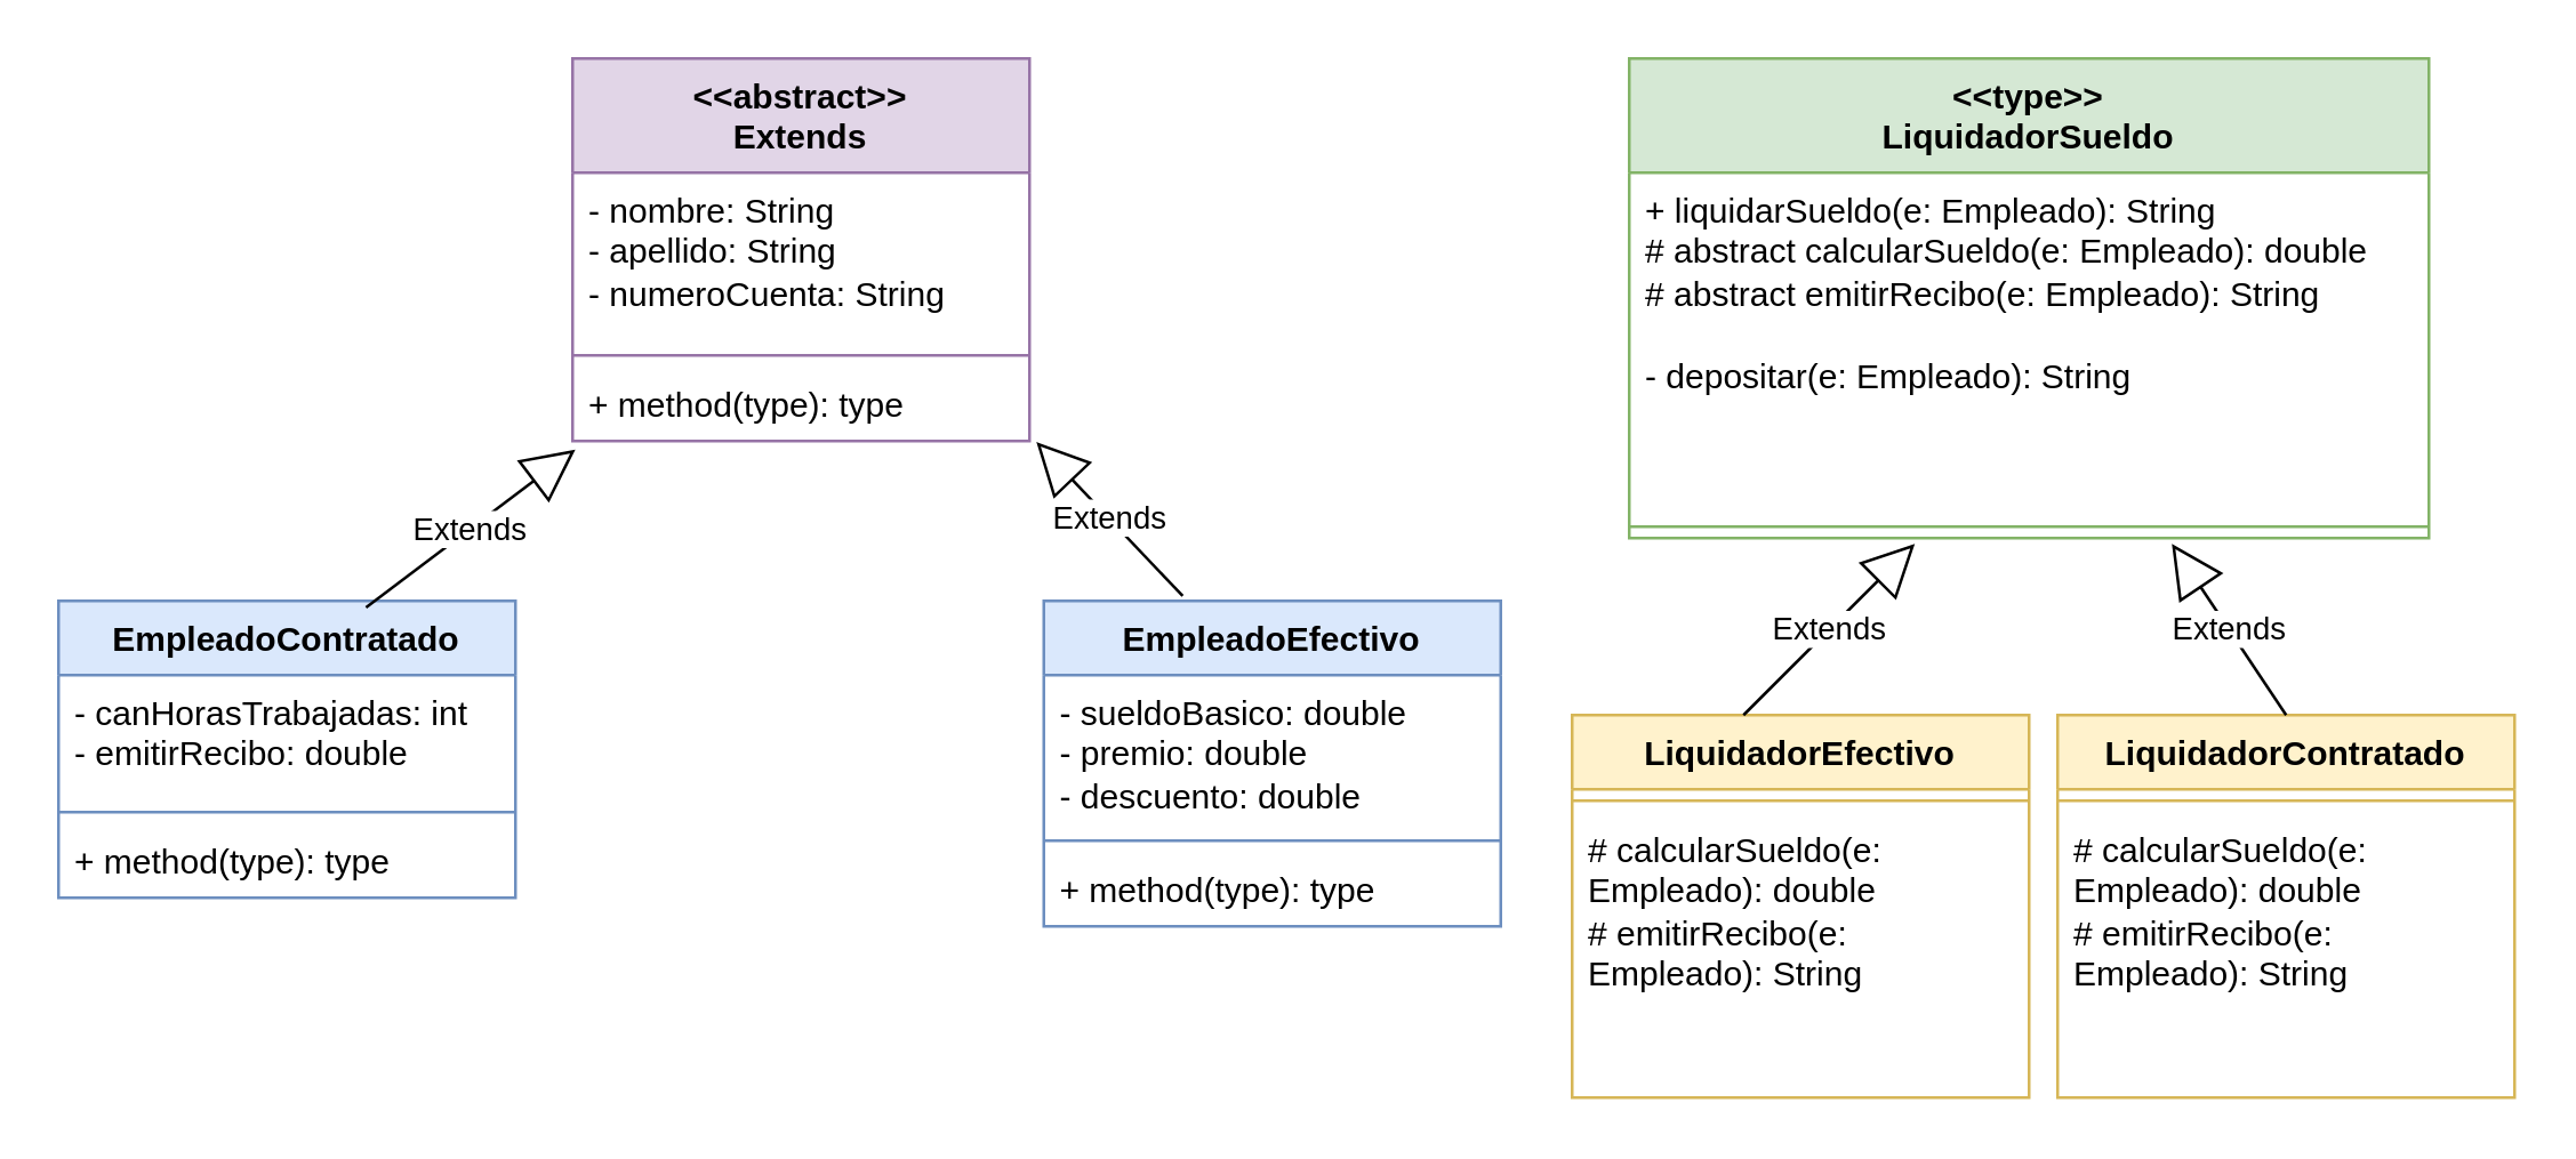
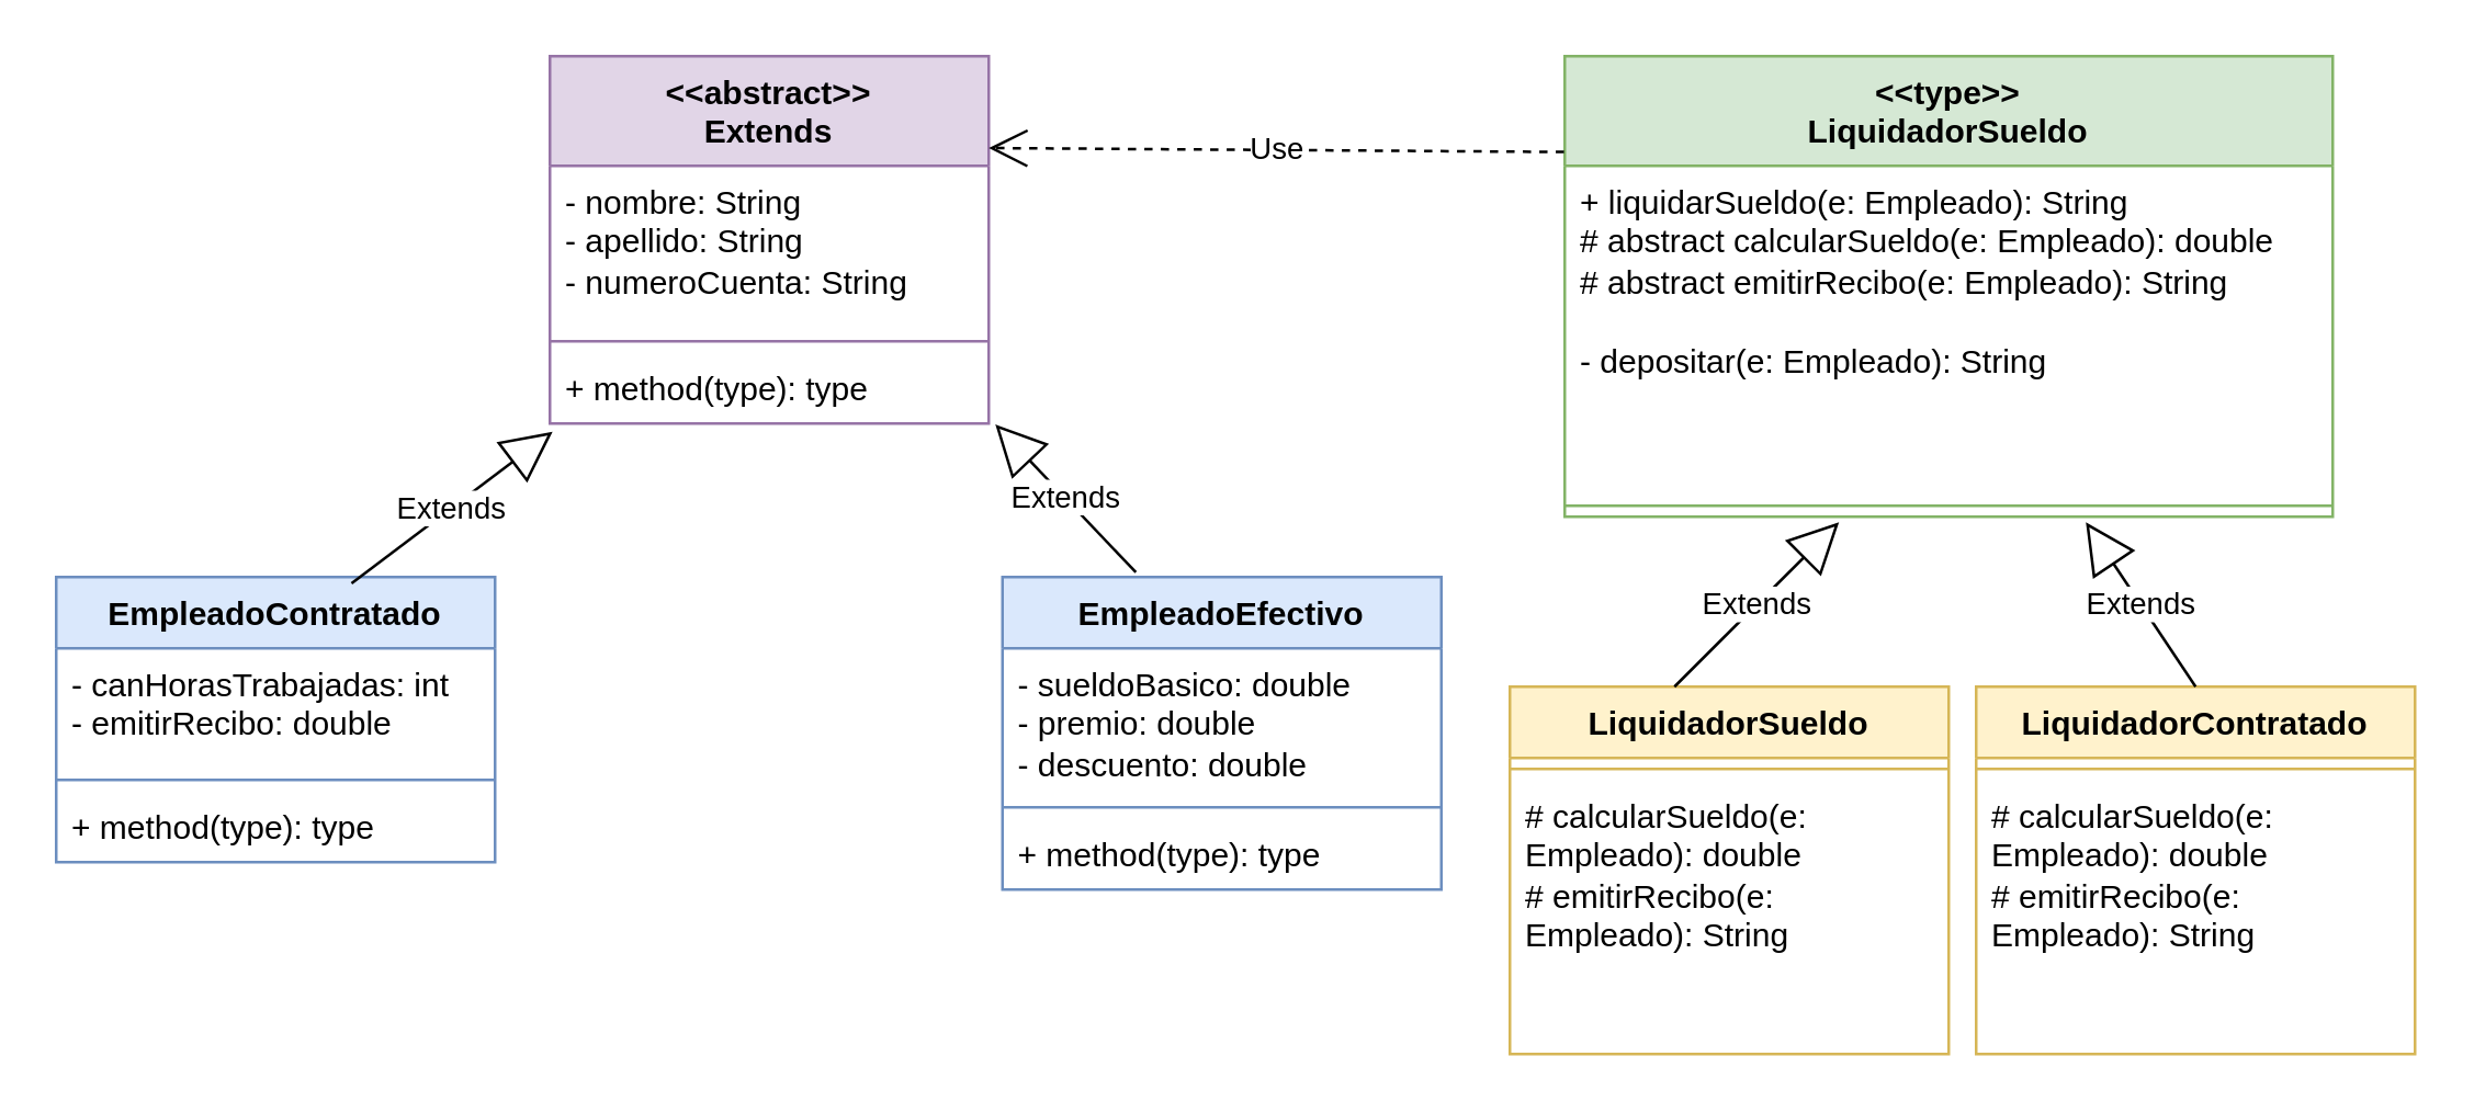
  <mxCell id="0" />
  <mxCell id="1" parent="0" />
  <mxCell id="2" value="&amp;lt;&amp;lt;abstract&amp;gt;&amp;gt;&lt;br&gt;Extends" style="swimlane;fontStyle=1;align=center;verticalAlign=top;childLayout=stackLayout;horizontal=1;startSize=40;horizontalStack=0;resizeParent=1;resizeParentMax=0;resizeLast=0;collapsible=1;marginBottom=0;whiteSpace=wrap;html=1;fillColor=#e1d5e7;strokeColor=#9673a6;" vertex="1" parent="1"><mxGeometry x="200" y="20" width="160" height="134" as="geometry" /></mxCell>
  <mxCell id="3" value="- nombre: String&lt;br&gt;- apellido: String&lt;br&gt;- numeroCuenta: String" style="text;strokeColor=none;fillColor=none;align=left;verticalAlign=top;spacingLeft=4;spacingRight=4;overflow=hidden;rotatable=0;points=[[0,0.5],[1,0.5]];portConstraint=eastwest;whiteSpace=wrap;html=1;" vertex="1" parent="2"><mxGeometry y="40" width="160" height="60" as="geometry" /></mxCell>
  <mxCell id="4" value="" style="line;strokeWidth=1;fillColor=none;align=left;verticalAlign=middle;spacingTop=-1;spacingLeft=3;spacingRight=3;rotatable=0;labelPosition=right;points=[];portConstraint=eastwest;strokeColor=inherit;" vertex="1" parent="2"><mxGeometry y="100" width="160" height="8" as="geometry" /></mxCell>
  <mxCell id="5" value="+ method(type): type" style="text;strokeColor=none;fillColor=none;align=left;verticalAlign=top;spacingLeft=4;spacingRight=4;overflow=hidden;rotatable=0;points=[[0,0.5],[1,0.5]];portConstraint=eastwest;whiteSpace=wrap;html=1;" vertex="1" parent="2"><mxGeometry y="108" width="160" height="26" as="geometry" /></mxCell>
  <mxCell id="6" value="EmpleadoEfectivo" style="swimlane;fontStyle=1;align=center;verticalAlign=top;childLayout=stackLayout;horizontal=1;startSize=26;horizontalStack=0;resizeParent=1;resizeParentMax=0;resizeLast=0;collapsible=1;marginBottom=0;whiteSpace=wrap;html=1;fillColor=#dae8fc;strokeColor=#6c8ebf;" vertex="1" parent="1"><mxGeometry x="365" y="210" width="160" height="114" as="geometry" /></mxCell>
  <mxCell id="7" value="- sueldoBasico: double&lt;br&gt;- premio: double&lt;br&gt;- descuento: double" style="text;strokeColor=none;fillColor=none;align=left;verticalAlign=top;spacingLeft=4;spacingRight=4;overflow=hidden;rotatable=0;points=[[0,0.5],[1,0.5]];portConstraint=eastwest;whiteSpace=wrap;html=1;" vertex="1" parent="6"><mxGeometry y="26" width="160" height="54" as="geometry" /></mxCell>
  <mxCell id="8" value="" style="line;strokeWidth=1;fillColor=none;align=left;verticalAlign=middle;spacingTop=-1;spacingLeft=3;spacingRight=3;rotatable=0;labelPosition=right;points=[];portConstraint=eastwest;strokeColor=inherit;" vertex="1" parent="6"><mxGeometry y="80" width="160" height="8" as="geometry" /></mxCell>
  <mxCell id="9" value="+ method(type): type" style="text;strokeColor=none;fillColor=none;align=left;verticalAlign=top;spacingLeft=4;spacingRight=4;overflow=hidden;rotatable=0;points=[[0,0.5],[1,0.5]];portConstraint=eastwest;whiteSpace=wrap;html=1;" vertex="1" parent="6"><mxGeometry y="88" width="160" height="26" as="geometry" /></mxCell>
  <mxCell id="10" value="EmpleadoContratado" style="swimlane;fontStyle=1;align=center;verticalAlign=top;childLayout=stackLayout;horizontal=1;startSize=26;horizontalStack=0;resizeParent=1;resizeParentMax=0;resizeLast=0;collapsible=1;marginBottom=0;whiteSpace=wrap;html=1;fillColor=#dae8fc;strokeColor=#6c8ebf;" vertex="1" parent="1"><mxGeometry y="210" width="160" height="104" as="geometry" x="20" /></mxCell>
  <mxCell id="11" value="- canHorasTrabajadas: int&lt;br&gt;- emitirRecibo: double" style="text;strokeColor=none;fillColor=none;align=left;verticalAlign=top;spacingLeft=4;spacingRight=4;overflow=hidden;rotatable=0;points=[[0,0.5],[1,0.5]];portConstraint=eastwest;whiteSpace=wrap;html=1;" vertex="1" parent="10"><mxGeometry y="26" width="160" height="44" as="geometry" /></mxCell>
  <mxCell id="12" value="" style="line;strokeWidth=1;fillColor=none;align=left;verticalAlign=middle;spacingTop=-1;spacingLeft=3;spacingRight=3;rotatable=0;labelPosition=right;points=[];portConstraint=eastwest;strokeColor=inherit;" vertex="1" parent="10"><mxGeometry y="70" width="160" height="8" as="geometry" /></mxCell>
  <mxCell id="13" value="+ method(type): type" style="text;strokeColor=none;fillColor=none;align=left;verticalAlign=top;spacingLeft=4;spacingRight=4;overflow=hidden;rotatable=0;points=[[0,0.5],[1,0.5]];portConstraint=eastwest;whiteSpace=wrap;html=1;" vertex="1" parent="10"><mxGeometry y="78" width="160" height="26" as="geometry" /></mxCell>
  <mxCell id="14" value="Extends" style="endArrow=block;endSize=16;endFill=0;html=1;rounded=0;exitX=0.673;exitY=0.022;exitDx=0;exitDy=0;exitPerimeter=0;entryX=0.006;entryY=1.115;entryDx=0;entryDy=0;entryPerimeter=0;" edge="1" parent="1" source="10" target="5"><mxGeometry width="160" relative="1" as="geometry"><mxPoint x="380" y="220" as="sourcePoint" /><mxPoint x="540" y="220" as="targetPoint" /></mxGeometry></mxCell>
  <mxCell id="15" value="Extends" style="endArrow=block;endSize=16;endFill=0;html=1;rounded=0;exitX=0.304;exitY=-0.015;exitDx=0;exitDy=0;exitPerimeter=0;entryX=1.015;entryY=1.013;entryDx=0;entryDy=0;entryPerimeter=0;" edge="1" parent="1" source="6" target="5"><mxGeometry width="160" relative="1" as="geometry"><mxPoint x="138" y="222" as="sourcePoint" /><mxPoint x="211" y="167" as="targetPoint" /></mxGeometry></mxCell>
  <mxCell id="16" value="&amp;lt;&amp;lt;type&amp;gt;&amp;gt;&lt;br&gt;LiquidadorSueldo" style="swimlane;fontStyle=1;align=center;verticalAlign=top;childLayout=stackLayout;horizontal=1;startSize=40;horizontalStack=0;resizeParent=1;resizeParentMax=0;resizeLast=0;collapsible=1;marginBottom=0;whiteSpace=wrap;html=1;fillColor=#d5e8d4;strokeColor=#82b366;" vertex="1" parent="1"><mxGeometry x="570" y="20" width="280" height="168" as="geometry" /></mxCell>
  <mxCell id="17" value="+ liquidarSueldo(e: Empleado): String&lt;br&gt;# abstract calcularSueldo(e: Empleado): double&lt;br&gt;# abstract emitirRecibo(e: Empleado): String&lt;br&gt;&lt;br&gt;- depositar(e: Empleado): String" style="text;strokeColor=none;fillColor=none;align=left;verticalAlign=top;spacingLeft=4;spacingRight=4;overflow=hidden;rotatable=0;points=[[0,0.5],[1,0.5]];portConstraint=eastwest;whiteSpace=wrap;html=1;" vertex="1" parent="16"><mxGeometry y="40" width="280" height="120" as="geometry" /></mxCell>
  <mxCell id="18" value="" style="line;strokeWidth=1;fillColor=none;align=left;verticalAlign=middle;spacingTop=-1;spacingLeft=3;spacingRight=3;rotatable=0;labelPosition=right;points=[];portConstraint=eastwest;strokeColor=inherit;" vertex="1" parent="16"><mxGeometry y="160" width="280" height="8" as="geometry" /></mxCell>
- <mxCell id="19" value="LiquidadorEfectivo" style="swimlane;fontStyle=1;align=center;verticalAlign=top;childLayout=stackLayout;horizontal=1;startSize=26;horizontalStack=0;resizeParent=1;resizeParentMax=0;resizeLast=0;collapsible=1;marginBottom=0;whiteSpace=wrap;html=1;fillColor=#fff2cc;strokeColor=#d6b656;" vertex="1" parent="1"><mxGeometry x="550" y="250" width="160" height="134" as="geometry" /></mxCell>
+ <mxCell id="19" value="LiquidadorSueldo" style="swimlane;fontStyle=1;align=center;verticalAlign=top;childLayout=stackLayout;horizontal=1;startSize=26;horizontalStack=0;resizeParent=1;resizeParentMax=0;resizeLast=0;collapsible=1;marginBottom=0;whiteSpace=wrap;html=1;fillColor=#fff2cc;strokeColor=#d6b656;" vertex="1" parent="1"><mxGeometry x="550" y="250" width="160" height="134" as="geometry" /></mxCell>
  <mxCell id="20" value="" style="line;strokeWidth=1;fillColor=none;align=left;verticalAlign=middle;spacingTop=-1;spacingLeft=3;spacingRight=3;rotatable=0;labelPosition=right;points=[];portConstraint=eastwest;strokeColor=inherit;" vertex="1" parent="19"><mxGeometry y="26" width="160" height="8" as="geometry" /></mxCell>
  <mxCell id="21" value="# calcularSueldo(e: Empleado): double&lt;br style=&quot;border-color: var(--border-color);&quot;&gt;# emitirRecibo(e: Empleado): String" style="text;strokeColor=none;fillColor=none;align=left;verticalAlign=top;spacingLeft=4;spacingRight=4;overflow=hidden;rotatable=0;points=[[0,0.5],[1,0.5]];portConstraint=eastwest;whiteSpace=wrap;html=1;" vertex="1" parent="19"><mxGeometry y="34" width="160" height="100" as="geometry" /></mxCell>
  <mxCell id="22" value="LiquidadorContratado" style="swimlane;fontStyle=1;align=center;verticalAlign=top;childLayout=stackLayout;horizontal=1;startSize=26;horizontalStack=0;resizeParent=1;resizeParentMax=0;resizeLast=0;collapsible=1;marginBottom=0;whiteSpace=wrap;html=1;fillColor=#fff2cc;strokeColor=#d6b656;" vertex="1" parent="1"><mxGeometry x="720" y="250" width="160" height="134" as="geometry" /></mxCell>
  <mxCell id="23" value="" style="line;strokeWidth=1;fillColor=none;align=left;verticalAlign=middle;spacingTop=-1;spacingLeft=3;spacingRight=3;rotatable=0;labelPosition=right;points=[];portConstraint=eastwest;strokeColor=inherit;" vertex="1" parent="22"><mxGeometry y="26" width="160" height="8" as="geometry" /></mxCell>
  <mxCell id="24" value="# calcularSueldo(e: Empleado): double&lt;br style=&quot;border-color: var(--border-color);&quot;&gt;# emitirRecibo(e: Empleado): String" style="text;strokeColor=none;fillColor=none;align=left;verticalAlign=top;spacingLeft=4;spacingRight=4;overflow=hidden;rotatable=0;points=[[0,0.5],[1,0.5]];portConstraint=eastwest;whiteSpace=wrap;html=1;" vertex="1" parent="22"><mxGeometry y="34" width="160" height="100" as="geometry" /></mxCell>
  <mxCell id="25" value="Extends" style="endArrow=block;endSize=16;endFill=0;html=1;rounded=0;exitX=0.673;exitY=0.022;exitDx=0;exitDy=0;exitPerimeter=0;" edge="1" parent="1"><mxGeometry width="160" relative="1" as="geometry"><mxPoint x="610" y="250" as="sourcePoint" /><mxPoint x="670" y="190" as="targetPoint" /></mxGeometry></mxCell>
  <mxCell id="26" value="Extends" style="endArrow=block;endSize=16;endFill=0;html=1;rounded=0;exitX=0.5;exitY=0;exitDx=0;exitDy=0;" edge="1" parent="1" source="22"><mxGeometry width="160" relative="1" as="geometry"><mxPoint x="620" y="260" as="sourcePoint" /><mxPoint x="760" y="190" as="targetPoint" /></mxGeometry></mxCell>
+ <mxCell id="27" value="Use" style="endArrow=open;endSize=12;dashed=1;html=1;rounded=0;entryX=1;entryY=0.25;entryDx=0;entryDy=0;exitX=-0.001;exitY=0.208;exitDx=0;exitDy=0;exitPerimeter=0;" edge="1" parent="1" source="16" target="2"><mxGeometry width="160" relative="1" as="geometry"><mxPoint x="380" y="220" as="sourcePoint" /><mxPoint x="540" y="220" as="targetPoint" /></mxGeometry></mxCell>
